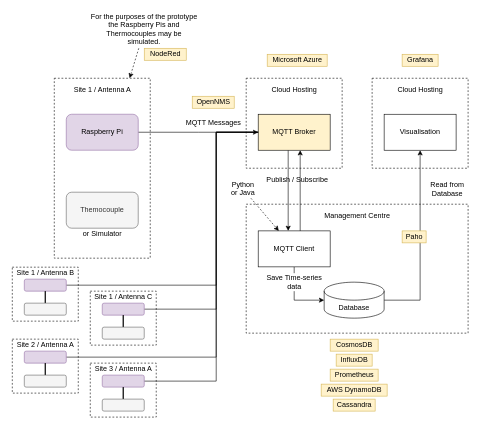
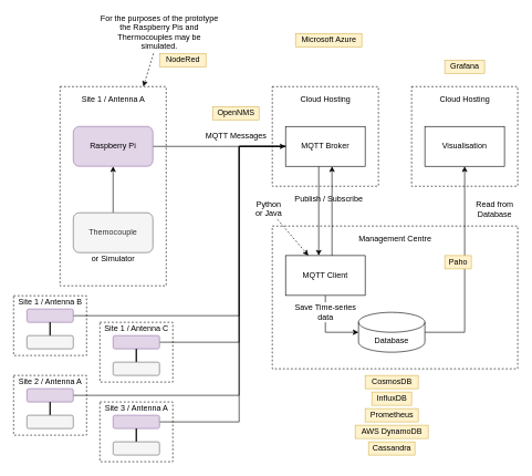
  <mxCell id="0" />
  <mxCell id="1" parent="0" />
  <mxCell id="2" value="" style="rounded=0;whiteSpace=wrap;html=1;dashed=1;" parent="1" vertex="1"><mxGeometry x="620" y="130" width="160" height="150" as="geometry" /></mxCell>
  <mxCell id="3" value="" style="rounded=0;whiteSpace=wrap;html=1;dashed=1;" parent="1" vertex="1"><mxGeometry x="410" y="130" width="160" height="150" as="geometry" /></mxCell>
  <mxCell id="4" value="" style="rounded=0;whiteSpace=wrap;html=1;dashed=1;" parent="1" vertex="1"><mxGeometry x="150" y="485" width="110" height="90" as="geometry" /></mxCell>
  <mxCell id="5" value="" style="rounded=0;whiteSpace=wrap;html=1;dashed=1;" parent="1" vertex="1"><mxGeometry x="90" y="130" width="160" height="300" as="geometry" /></mxCell>
  <mxCell id="6" value="" style="rounded=0;whiteSpace=wrap;html=1;dashed=1;" parent="1" vertex="1"><mxGeometry x="410" y="340" width="370" height="215" as="geometry" /></mxCell>
  <mxCell id="7" style="edgeStyle=orthogonalEdgeStyle;rounded=0;orthogonalLoop=1;jettySize=auto;html=1;endArrow=none;endFill=0;" parent="1" source="8" target="14" edge="1"><mxGeometry relative="1" as="geometry"><Array as="points"><mxPoint x="360" y="515" /><mxPoint x="360" y="220" /></Array></mxGeometry></mxCell>
  <mxCell id="8" value="" style="rounded=1;whiteSpace=wrap;html=1;fillColor=#e1d5e7;strokeColor=#9673a6;" parent="1" vertex="1"><mxGeometry x="170" y="505" width="70" height="20" as="geometry" /></mxCell>
+ <mxCell id="9" style="edgeStyle=orthogonalEdgeStyle;rounded=0;orthogonalLoop=1;jettySize=auto;html=1;" parent="1" source="10" target="12" edge="1"><mxGeometry relative="1" as="geometry" /></mxCell>
  <mxCell id="10" value="Themocouple" style="rounded=1;whiteSpace=wrap;html=1;fillColor=#f5f5f5;strokeColor=#666666;fontColor=#333333;" parent="1" vertex="1"><mxGeometry x="110" y="320" width="120" height="60" as="geometry" /></mxCell>
  <mxCell id="11" style="edgeStyle=orthogonalEdgeStyle;rounded=0;orthogonalLoop=1;jettySize=auto;html=1;" parent="1" source="12" target="14" edge="1"><mxGeometry relative="1" as="geometry"><Array as="points"><mxPoint x="330" y="220" /><mxPoint x="330" y="220" /></Array></mxGeometry></mxCell>
  <mxCell id="12" value="Raspberry Pi" style="rounded=1;whiteSpace=wrap;html=1;fillColor=#e1d5e7;strokeColor=#9673a6;" parent="1" vertex="1"><mxGeometry x="110" y="190" width="120" height="60" as="geometry" /></mxCell>
  <mxCell id="13" style="edgeStyle=orthogonalEdgeStyle;rounded=0;orthogonalLoop=1;jettySize=auto;html=1;" parent="1" source="14" target="17" edge="1"><mxGeometry relative="1" as="geometry"><Array as="points"><mxPoint x="480" y="280" /><mxPoint x="480" y="280" /></Array></mxGeometry></mxCell>
- <mxCell id="14" value="MQTT Broker" style="rounded=0;whiteSpace=wrap;html=1;fillColor=#fff2cc;" parent="1" vertex="1"><mxGeometry x="430" y="190" width="120" height="60" as="geometry" /></mxCell>
+ <mxCell id="14" value="MQTT Broker" style="rounded=0;whiteSpace=wrap;html=1;" parent="1" vertex="1"><mxGeometry x="430" y="190" width="120" height="60" as="geometry" /></mxCell>
  <mxCell id="15" style="edgeStyle=orthogonalEdgeStyle;rounded=0;orthogonalLoop=1;jettySize=auto;html=1;" parent="1" source="30" target="29" edge="1"><mxGeometry relative="1" as="geometry"><Array as="points"><mxPoint x="490" y="500" /></Array></mxGeometry></mxCell>
  <mxCell id="16" style="rounded=0;orthogonalLoop=1;jettySize=auto;html=1;endArrow=none;endFill=0;" parent="1" source="17" target="30" edge="1"><mxGeometry relative="1" as="geometry" /></mxCell>
  <mxCell id="17" value="MQTT Client" style="rounded=0;whiteSpace=wrap;html=1;" parent="1" vertex="1"><mxGeometry x="430" y="384.5" width="120" height="60" as="geometry" /></mxCell>
  <mxCell id="18" value="MQTT Messages" style="text;html=1;align=center;verticalAlign=middle;resizable=0;points=[];autosize=1;" parent="1" vertex="1"><mxGeometry x="300" y="195" width="110" height="20" as="geometry" /></mxCell>
- <mxCell id="19" value="Microsoft Azure" style="text;html=1;align=center;verticalAlign=middle;resizable=0;points=[];autosize=1;fillColor=#fff2cc;strokeColor=#d6b656;" parent="1" vertex="1"><mxGeometry x="445" y="90" width="100" height="20" as="geometry" /></mxCell>
+ <mxCell id="19" value="Microsoft Azure" style="text;html=1;align=center;verticalAlign=middle;resizable=0;points=[];autosize=1;fillColor=#fff2cc;strokeColor=#d6b656;" parent="1" vertex="1"><mxGeometry x="445" y="50" width="100" height="20" as="geometry" /></mxCell>
  <mxCell id="20" value="Visualisation" style="rounded=0;whiteSpace=wrap;html=1;" parent="1" vertex="1"><mxGeometry x="640" y="190" width="120" height="60" as="geometry" /></mxCell>
  <mxCell id="21" value="Read from&lt;br&gt;Database" style="text;html=1;align=center;verticalAlign=middle;resizable=0;points=[];autosize=1;rotation=0;" parent="1" vertex="1"><mxGeometry x="710" y="300" width="70" height="30" as="geometry" /></mxCell>
  <mxCell id="22" value="OpenNMS" style="text;html=1;align=center;verticalAlign=middle;resizable=0;points=[];autosize=1;fillColor=#fff2cc;strokeColor=#d6b656;" parent="1" vertex="1"><mxGeometry x="320" y="160" width="70" height="20" as="geometry" /></mxCell>
  <mxCell id="23" value="Grafana" style="text;html=1;align=center;verticalAlign=middle;resizable=0;points=[];autosize=1;fillColor=#fff2cc;strokeColor=#d6b656;" parent="1" vertex="1"><mxGeometry x="670" y="90" width="60" height="20" as="geometry" /></mxCell>
  <mxCell id="24" value="Cassandra" style="text;html=1;align=center;verticalAlign=middle;resizable=0;points=[];autosize=1;fillColor=#fff2cc;strokeColor=#d6b656;" parent="1" vertex="1"><mxGeometry x="555" y="665" width="70" height="20" as="geometry" /></mxCell>
  <mxCell id="25" value="InfluxDB" style="text;html=1;align=center;verticalAlign=middle;resizable=0;points=[];autosize=1;fillColor=#fff2cc;strokeColor=#d6b656;" parent="1" vertex="1"><mxGeometry x="560" y="590" width="60" height="20" as="geometry" /></mxCell>
  <mxCell id="26" value="CosmosDB" style="text;html=1;align=center;verticalAlign=middle;resizable=0;points=[];autosize=1;fillColor=#fff2cc;strokeColor=#d6b656;" parent="1" vertex="1"><mxGeometry x="550" y="565" width="80" height="20" as="geometry" /></mxCell>
  <mxCell id="27" value="NodeRed" style="text;html=1;align=center;verticalAlign=middle;resizable=0;points=[];autosize=1;fillColor=#fff2cc;strokeColor=#d6b656;" parent="1" vertex="1"><mxGeometry x="240" y="80" width="70" height="20" as="geometry" /></mxCell>
  <mxCell id="28" style="edgeStyle=orthogonalEdgeStyle;rounded=0;orthogonalLoop=1;jettySize=auto;html=1;endArrow=classic;endFill=1;" parent="1" source="29" target="20" edge="1"><mxGeometry relative="1" as="geometry"><Array as="points"><mxPoint x="700" y="500" /></Array></mxGeometry></mxCell>
  <mxCell id="29" value="Database" style="shape=cylinder3;whiteSpace=wrap;html=1;boundedLbl=1;backgroundOutline=1;size=15;" parent="1" vertex="1"><mxGeometry x="540" y="470" width="100" height="60" as="geometry" /></mxCell>
  <mxCell id="30" value="Save Time-series&lt;br&gt;data" style="text;html=1;align=center;verticalAlign=middle;resizable=0;points=[];autosize=1;rotation=0;" parent="1" vertex="1"><mxGeometry x="435" y="455" width="110" height="30" as="geometry" /></mxCell>
  <mxCell id="31" value="or Simulator" style="text;html=1;align=center;verticalAlign=middle;resizable=0;points=[];autosize=1;" parent="1" vertex="1"><mxGeometry x="130" y="380" width="80" height="20" as="geometry" /></mxCell>
  <mxCell id="32" style="edgeStyle=orthogonalEdgeStyle;rounded=0;orthogonalLoop=1;jettySize=auto;html=1;endArrow=none;endFill=0;" parent="1" source="33" target="8" edge="1"><mxGeometry relative="1" as="geometry" /></mxCell>
  <mxCell id="33" value="" style="rounded=1;whiteSpace=wrap;html=1;fillColor=#f5f5f5;strokeColor=#666666;fontColor=#333333;" parent="1" vertex="1"><mxGeometry x="170" y="545" width="70" height="20" as="geometry" /></mxCell>
  <mxCell id="34" value="Site 1 / Antenna C" style="text;html=1;align=center;verticalAlign=middle;resizable=0;points=[];autosize=1;" parent="1" vertex="1"><mxGeometry x="150" y="485" width="110" height="20" as="geometry" /></mxCell>
  <mxCell id="35" value="" style="rounded=0;whiteSpace=wrap;html=1;dashed=1;" parent="1" vertex="1"><mxGeometry x="20" y="445" width="110" height="90" as="geometry" /></mxCell>
  <mxCell id="36" style="edgeStyle=orthogonalEdgeStyle;rounded=0;orthogonalLoop=1;jettySize=auto;html=1;endArrow=none;endFill=0;" parent="1" source="37" target="14" edge="1"><mxGeometry relative="1" as="geometry"><Array as="points"><mxPoint x="360" y="475" /><mxPoint x="360" y="220" /></Array></mxGeometry></mxCell>
  <mxCell id="37" value="" style="rounded=1;whiteSpace=wrap;html=1;fillColor=#e1d5e7;strokeColor=#9673a6;" parent="1" vertex="1"><mxGeometry y="465" width="70" height="20" as="geometry" x="40" /></mxCell>
  <mxCell id="38" style="edgeStyle=orthogonalEdgeStyle;rounded=0;orthogonalLoop=1;jettySize=auto;html=1;endArrow=none;endFill=0;" parent="1" source="39" target="37" edge="1"><mxGeometry relative="1" as="geometry" /></mxCell>
  <mxCell id="39" value="" style="rounded=1;whiteSpace=wrap;html=1;fillColor=#f5f5f5;strokeColor=#666666;fontColor=#333333;" parent="1" vertex="1"><mxGeometry y="505" width="70" height="20" as="geometry" x="40" /></mxCell>
  <mxCell id="40" value="Site 1 / Antenna B" style="text;html=1;align=center;verticalAlign=middle;resizable=0;points=[];autosize=1;" parent="1" vertex="1"><mxGeometry x="20" y="445" width="110" height="20" as="geometry" /></mxCell>
  <mxCell id="41" value="" style="rounded=0;whiteSpace=wrap;html=1;dashed=1;" parent="1" vertex="1"><mxGeometry x="20" y="565" width="110" height="90" as="geometry" /></mxCell>
  <mxCell id="42" style="edgeStyle=orthogonalEdgeStyle;rounded=0;orthogonalLoop=1;jettySize=auto;html=1;endArrow=none;endFill=0;" parent="1" source="43" target="14" edge="1"><mxGeometry relative="1" as="geometry"><Array as="points"><mxPoint x="360" y="595" /><mxPoint x="360" y="220" /></Array></mxGeometry></mxCell>
  <mxCell id="43" value="" style="rounded=1;whiteSpace=wrap;html=1;fillColor=#e1d5e7;strokeColor=#9673a6;" parent="1" vertex="1"><mxGeometry y="585" width="70" height="20" as="geometry" x="40" /></mxCell>
  <mxCell id="44" style="edgeStyle=orthogonalEdgeStyle;rounded=0;orthogonalLoop=1;jettySize=auto;html=1;endArrow=none;endFill=0;" parent="1" source="45" target="43" edge="1"><mxGeometry relative="1" as="geometry" /></mxCell>
  <mxCell id="45" value="" style="rounded=1;whiteSpace=wrap;html=1;fillColor=#f5f5f5;strokeColor=#666666;fontColor=#333333;" parent="1" vertex="1"><mxGeometry y="625" width="70" height="20" as="geometry" x="40" /></mxCell>
  <mxCell id="46" value="Site 2 / Antenna A" style="text;html=1;align=center;verticalAlign=middle;resizable=0;points=[];autosize=1;" parent="1" vertex="1"><mxGeometry x="20" y="565" width="110" height="20" as="geometry" /></mxCell>
  <mxCell id="47" value="" style="rounded=0;whiteSpace=wrap;html=1;dashed=1;" parent="1" vertex="1"><mxGeometry x="150" y="605" width="110" height="90" as="geometry" /></mxCell>
  <mxCell id="48" style="edgeStyle=orthogonalEdgeStyle;rounded=0;orthogonalLoop=1;jettySize=auto;html=1;endArrow=none;endFill=0;" parent="1" source="49" target="14" edge="1"><mxGeometry relative="1" as="geometry"><Array as="points"><mxPoint x="360" y="635" /><mxPoint x="360" y="220" /></Array></mxGeometry></mxCell>
  <mxCell id="49" value="" style="rounded=1;whiteSpace=wrap;html=1;fillColor=#e1d5e7;strokeColor=#9673a6;" parent="1" vertex="1"><mxGeometry x="170" y="625" width="70" height="20" as="geometry" /></mxCell>
  <mxCell id="50" style="edgeStyle=orthogonalEdgeStyle;rounded=0;orthogonalLoop=1;jettySize=auto;html=1;endArrow=none;endFill=0;" parent="1" source="51" target="49" edge="1"><mxGeometry relative="1" as="geometry" /></mxCell>
  <mxCell id="51" value="" style="rounded=1;whiteSpace=wrap;html=1;fillColor=#f5f5f5;strokeColor=#666666;fontColor=#333333;" parent="1" vertex="1"><mxGeometry x="170" y="665" width="70" height="20" as="geometry" /></mxCell>
  <mxCell id="52" value="Site 3 / Antenna A" style="text;html=1;align=center;verticalAlign=middle;resizable=0;points=[];autosize=1;" parent="1" vertex="1"><mxGeometry x="150" y="605" width="110" height="20" as="geometry" /></mxCell>
  <mxCell id="53" value="Site 1 / Antenna A" style="text;html=1;align=center;verticalAlign=middle;resizable=0;points=[];autosize=1;" parent="1" vertex="1"><mxGeometry x="115" y="140" width="110" height="20" as="geometry" /></mxCell>
  <mxCell id="54" style="rounded=0;orthogonalLoop=1;jettySize=auto;html=1;endArrow=classic;endFill=1;dashed=1;" parent="1" source="55" target="5" edge="1"><mxGeometry relative="1" as="geometry" /></mxCell>
  <mxCell id="55" value="For the purposes of the prototype the Raspberry Pis and Thermocouples may be simulated." style="text;align=center;verticalAlign=middle;resizable=1;points=[];autosize=1;comic=0;sketch=0;metaEdit=0;imageAspect=1;overflow=fill;html=1;resizeWidth=0;resizeHeight=0;whiteSpace=wrap" parent="1" vertex="1"><mxGeometry x="150" y="20" width="180" height="60" as="geometry" /></mxCell>
  <mxCell id="56" value="Management Centre" style="text;html=1;align=center;verticalAlign=middle;resizable=0;points=[];autosize=1;" parent="1" vertex="1"><mxGeometry x="535" y="350" width="120" height="20" as="geometry" /></mxCell>
  <mxCell id="57" value="Publish / Subscribe" style="text;html=1;align=center;verticalAlign=middle;resizable=0;points=[];autosize=1;" parent="1" vertex="1"><mxGeometry x="435" y="290" width="120" height="20" as="geometry" /></mxCell>
  <mxCell id="58" style="edgeStyle=orthogonalEdgeStyle;rounded=0;orthogonalLoop=1;jettySize=auto;html=1;" parent="1" source="17" target="14" edge="1"><mxGeometry relative="1" as="geometry"><mxPoint x="520" y="260" as="sourcePoint" /><mxPoint x="520" y="385" as="targetPoint" /><Array as="points"><mxPoint x="500" y="290" /><mxPoint x="500" y="290" /></Array></mxGeometry></mxCell>
  <mxCell id="59" value="Cloud Hosting" style="text;html=1;align=center;verticalAlign=middle;resizable=0;points=[];autosize=1;" parent="1" vertex="1"><mxGeometry x="445" y="140" width="90" height="20" as="geometry" /></mxCell>
  <mxCell id="60" value="Prometheus" style="text;html=1;align=center;verticalAlign=middle;resizable=0;points=[];autosize=1;fillColor=#fff2cc;strokeColor=#d6b656;" parent="1" vertex="1"><mxGeometry x="550" y="615" width="80" height="20" as="geometry" /></mxCell>
  <mxCell id="61" value="AWS DynamoDB" style="text;html=1;align=center;verticalAlign=middle;resizable=0;points=[];autosize=1;fillColor=#fff2cc;strokeColor=#d6b656;" parent="1" vertex="1"><mxGeometry x="535" y="640" width="110" height="20" as="geometry" /></mxCell>
  <mxCell id="62" value="Python or Java" style="text;align=center;verticalAlign=middle;resizable=1;points=[];autosize=1;comic=0;sketch=0;metaEdit=0;imageAspect=1;overflow=fill;html=1;resizeWidth=0;resizeHeight=0;whiteSpace=wrap" parent="1" vertex="1"><mxGeometry x="380" y="300" width="50" height="30" as="geometry" /></mxCell>
  <mxCell id="63" style="rounded=0;orthogonalLoop=1;jettySize=auto;html=1;endArrow=classic;endFill=1;dashed=1;" parent="1" source="62" target="17" edge="1"><mxGeometry relative="1" as="geometry"><mxPoint x="237.609" y="90" as="sourcePoint" /><mxPoint x="216.957" y="140" as="targetPoint" /></mxGeometry></mxCell>
  <mxCell id="64" value="Cloud Hosting" style="text;html=1;align=center;verticalAlign=middle;resizable=0;points=[];autosize=1;" parent="1" vertex="1"><mxGeometry x="655" y="140" width="90" height="20" as="geometry" /></mxCell>
  <mxCell id="65" value="Paho" style="text;html=1;align=center;verticalAlign=middle;resizable=0;points=[];autosize=1;fillColor=#fff2cc;strokeColor=#d6b656;" vertex="1" parent="1"><mxGeometry x="670" y="384.5" width="40" height="20" as="geometry" /></mxCell>
